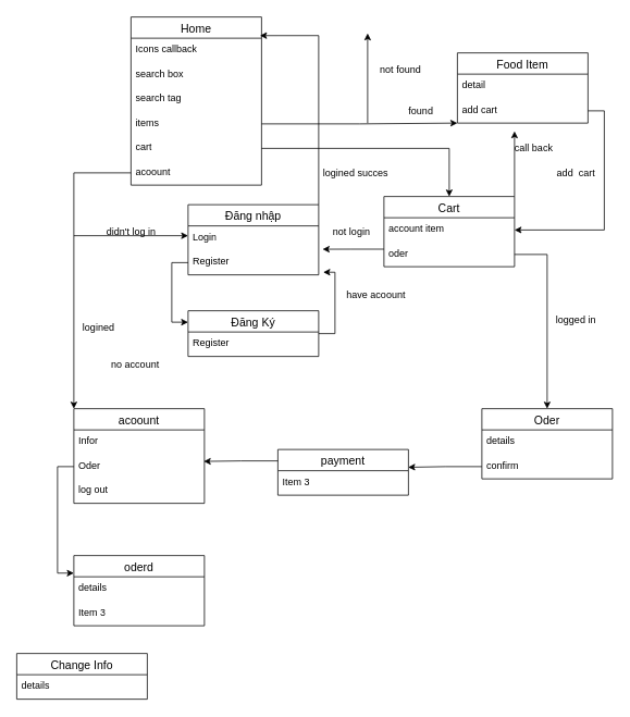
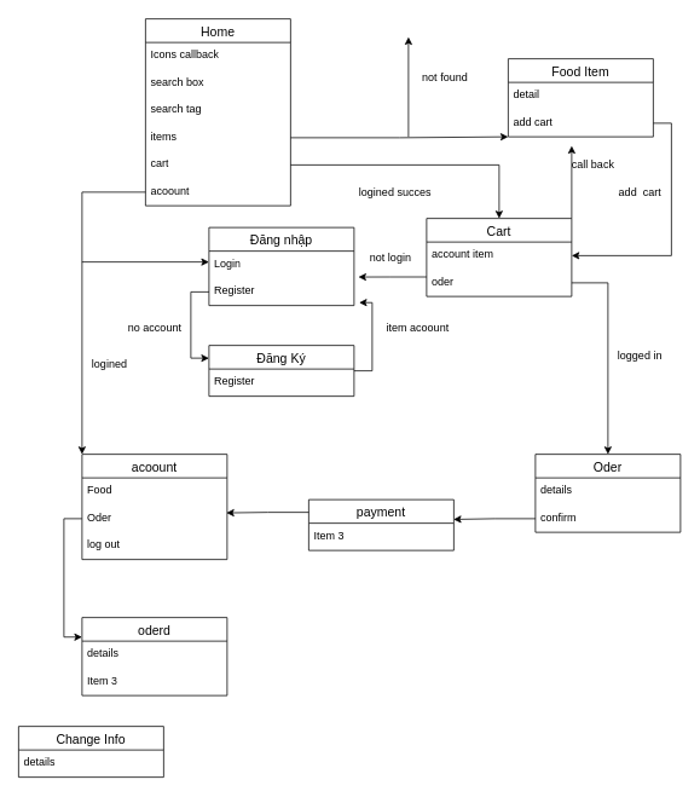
  <mxCell id="0" />
  <mxCell id="1" parent="0" />
  <mxCell id="2" value="Home" style="swimlane;fontStyle=0;childLayout=stackLayout;horizontal=1;startSize=26;horizontalStack=0;resizeParent=1;resizeParentMax=0;resizeLast=0;collapsible=1;marginBottom=0;align=center;fontSize=14;" parent="1" vertex="1"><mxGeometry x="160" y="20" width="160" height="206" as="geometry" /></mxCell>
  <mxCell id="3" value="Icons callback" style="text;strokeColor=none;fillColor=none;spacingLeft=4;spacingRight=4;overflow=hidden;rotatable=0;points=[[0,0.5],[1,0.5]];portConstraint=eastwest;fontSize=12;whiteSpace=wrap;html=1;" parent="2" vertex="1"><mxGeometry y="26" width="160" height="30" as="geometry" /></mxCell>
  <mxCell id="4" value="search box&amp;nbsp;" style="text;strokeColor=none;fillColor=none;spacingLeft=4;spacingRight=4;overflow=hidden;rotatable=0;points=[[0,0.5],[1,0.5]];portConstraint=eastwest;fontSize=12;whiteSpace=wrap;html=1;" parent="2" vertex="1"><mxGeometry y="56" width="160" height="30" as="geometry" /></mxCell>
  <mxCell id="5" value="search tag&amp;nbsp;&lt;br&gt;" style="text;strokeColor=none;fillColor=none;spacingLeft=4;spacingRight=4;overflow=hidden;rotatable=0;points=[[0,0.5],[1,0.5]];portConstraint=eastwest;fontSize=12;whiteSpace=wrap;html=1;" parent="2" vertex="1"><mxGeometry y="86" width="160" height="30" as="geometry" /></mxCell>
  <mxCell id="6" style="edgeStyle=orthogonalEdgeStyle;rounded=0;orthogonalLoop=1;jettySize=auto;html=1;exitX=1;exitY=0.5;exitDx=0;exitDy=0;" parent="2" source="7" edge="1"><mxGeometry relative="1" as="geometry"><mxPoint x="400" y="130" as="targetPoint" /></mxGeometry></mxCell>
  <mxCell id="7" value="items" style="text;strokeColor=none;fillColor=none;spacingLeft=4;spacingRight=4;overflow=hidden;rotatable=0;points=[[0,0.5],[1,0.5]];portConstraint=eastwest;fontSize=12;whiteSpace=wrap;html=1;" parent="2" vertex="1"><mxGeometry y="116" width="160" height="30" as="geometry" /></mxCell>
  <mxCell id="8" value="cart" style="text;strokeColor=none;fillColor=none;spacingLeft=4;spacingRight=4;overflow=hidden;rotatable=0;points=[[0,0.5],[1,0.5]];portConstraint=eastwest;fontSize=12;whiteSpace=wrap;html=1;" parent="2" vertex="1"><mxGeometry y="146" width="160" height="30" as="geometry" /></mxCell>
  <mxCell id="9" value="acoount&lt;br&gt;" style="text;strokeColor=none;fillColor=none;spacingLeft=4;spacingRight=4;overflow=hidden;rotatable=0;points=[[0,0.5],[1,0.5]];portConstraint=eastwest;fontSize=12;whiteSpace=wrap;html=1;" parent="2" vertex="1"><mxGeometry y="176" width="160" height="30" as="geometry" /></mxCell>
- <mxCell id="10" value="found" style="text;html=1;align=center;verticalAlign=middle;resizable=0;points=[];autosize=1;strokeColor=none;fillColor=none;" parent="1" vertex="1"><mxGeometry x="490" y="120" width="50" height="30" as="geometry" /></mxCell>
  <mxCell id="11" value="" style="endArrow=classic;html=1;rounded=0;" parent="1" edge="1"><mxGeometry width="50" height="50" relative="1" as="geometry"><mxPoint x="450" y="150" as="sourcePoint" /><mxPoint x="450" y="40" as="targetPoint" /></mxGeometry></mxCell>
  <mxCell id="12" value="not found" style="text;html=1;align=center;verticalAlign=middle;resizable=0;points=[];autosize=1;strokeColor=none;fillColor=none;" parent="1" vertex="1"><mxGeometry x="455" y="70" width="70" height="30" as="geometry" /></mxCell>
  <mxCell id="13" value="logined" style="text;html=1;align=center;verticalAlign=middle;resizable=0;points=[];autosize=1;strokeColor=none;fillColor=none;" parent="1" vertex="1"><mxGeometry x="90" y="386" width="60" height="30" as="geometry" /></mxCell>
  <mxCell id="14" value="" style="endArrow=classic;html=1;rounded=0;" parent="1" edge="1"><mxGeometry width="50" height="50" relative="1" as="geometry"><mxPoint x="90" y="288" as="sourcePoint" /><mxPoint x="230" y="288" as="targetPoint" /></mxGeometry></mxCell>
- <mxCell id="15" value="didn't log in" style="text;html=1;align=center;verticalAlign=middle;resizable=0;points=[];autosize=1;strokeColor=none;fillColor=none;" parent="1" vertex="1"><mxGeometry x="120" y="268" width="80" height="30" as="geometry" /></mxCell>
  <mxCell id="16" value="Đăng nhập" style="swimlane;fontStyle=0;childLayout=stackLayout;horizontal=1;startSize=26;horizontalStack=0;resizeParent=1;resizeParentMax=0;resizeLast=0;collapsible=1;marginBottom=0;align=center;fontSize=14;" parent="1" vertex="1"><mxGeometry x="230" y="250" width="160" height="86" as="geometry" /></mxCell>
  <mxCell id="17" value="Login" style="text;strokeColor=none;fillColor=none;spacingLeft=4;spacingRight=4;overflow=hidden;rotatable=0;points=[[0,0.5],[1,0.5]];portConstraint=eastwest;fontSize=12;whiteSpace=wrap;html=1;" parent="16" vertex="1"><mxGeometry y="26" width="160" height="30" as="geometry" /></mxCell>
  <mxCell id="18" value="Register" style="text;strokeColor=none;fillColor=none;spacingLeft=4;spacingRight=4;overflow=hidden;rotatable=0;points=[[0,0.5],[1,0.5]];portConstraint=eastwest;fontSize=12;whiteSpace=wrap;html=1;" parent="16" vertex="1"><mxGeometry y="56" width="160" height="30" as="geometry" /></mxCell>
  <mxCell id="19" value="acoount" style="swimlane;fontStyle=0;childLayout=stackLayout;horizontal=1;startSize=26;horizontalStack=0;resizeParent=1;resizeParentMax=0;resizeLast=0;collapsible=1;marginBottom=0;align=center;fontSize=14;" parent="1" vertex="1"><mxGeometry x="90" y="500" width="160" height="116" as="geometry" /></mxCell>
- <mxCell id="20" value="Infor" style="text;strokeColor=none;fillColor=none;spacingLeft=4;spacingRight=4;overflow=hidden;rotatable=0;points=[[0,0.5],[1,0.5]];portConstraint=eastwest;fontSize=12;whiteSpace=wrap;html=1;" parent="19" vertex="1"><mxGeometry y="26" width="160" height="30" as="geometry" /></mxCell>
+ <mxCell id="20" value="Food" style="text;strokeColor=none;fillColor=none;spacingLeft=4;spacingRight=4;overflow=hidden;rotatable=0;points=[[0,0.5],[1,0.5]];portConstraint=eastwest;fontSize=12;whiteSpace=wrap;html=1;" parent="19" vertex="1"><mxGeometry y="26" width="160" height="30" as="geometry" /></mxCell>
  <mxCell id="21" value="Oder" style="text;strokeColor=none;fillColor=none;spacingLeft=4;spacingRight=4;overflow=hidden;rotatable=0;points=[[0,0.5],[1,0.5]];portConstraint=eastwest;fontSize=12;whiteSpace=wrap;html=1;" parent="19" vertex="1"><mxGeometry y="56" width="160" height="30" as="geometry" /></mxCell>
  <mxCell id="22" value="log out" style="text;strokeColor=none;fillColor=none;spacingLeft=4;spacingRight=4;overflow=hidden;rotatable=0;points=[[0,0.5],[1,0.5]];portConstraint=eastwest;fontSize=12;whiteSpace=wrap;html=1;" parent="19" vertex="1"><mxGeometry y="86" width="160" height="30" as="geometry" /></mxCell>
  <mxCell id="23" value="Food Item" style="swimlane;fontStyle=0;childLayout=stackLayout;horizontal=1;startSize=26;horizontalStack=0;resizeParent=1;resizeParentMax=0;resizeLast=0;collapsible=1;marginBottom=0;align=center;fontSize=14;" parent="1" vertex="1"><mxGeometry x="560" y="64" width="160" height="86" as="geometry" /></mxCell>
  <mxCell id="24" value="detail" style="text;strokeColor=none;fillColor=none;spacingLeft=4;spacingRight=4;overflow=hidden;rotatable=0;points=[[0,0.5],[1,0.5]];portConstraint=eastwest;fontSize=12;whiteSpace=wrap;html=1;" parent="23" vertex="1"><mxGeometry y="26" width="160" height="30" as="geometry" /></mxCell>
  <mxCell id="25" value="add cart" style="text;strokeColor=none;fillColor=none;spacingLeft=4;spacingRight=4;overflow=hidden;rotatable=0;points=[[0,0.5],[1,0.5]];portConstraint=eastwest;fontSize=12;whiteSpace=wrap;html=1;" parent="23" vertex="1"><mxGeometry y="56" width="160" height="30" as="geometry" /></mxCell>
  <mxCell id="26" style="edgeStyle=orthogonalEdgeStyle;rounded=0;orthogonalLoop=1;jettySize=auto;html=1;exitX=1;exitY=0;exitDx=0;exitDy=0;" edge="1" parent="1" source="27"><mxGeometry relative="1" as="geometry"><mxPoint x="630" y="160" as="targetPoint" /></mxGeometry></mxCell>
  <mxCell id="27" value="Cart" style="swimlane;fontStyle=0;childLayout=stackLayout;horizontal=1;startSize=26;horizontalStack=0;resizeParent=1;resizeParentMax=0;resizeLast=0;collapsible=1;marginBottom=0;align=center;fontSize=14;" parent="1" vertex="1"><mxGeometry x="470" y="240" width="160" height="86" as="geometry" /></mxCell>
  <mxCell id="28" value="account item" style="text;strokeColor=none;fillColor=none;spacingLeft=4;spacingRight=4;overflow=hidden;rotatable=0;points=[[0,0.5],[1,0.5]];portConstraint=eastwest;fontSize=12;whiteSpace=wrap;html=1;" parent="27" vertex="1"><mxGeometry y="26" width="160" height="30" as="geometry" /></mxCell>
  <mxCell id="29" value="oder" style="text;strokeColor=none;fillColor=none;spacingLeft=4;spacingRight=4;overflow=hidden;rotatable=0;points=[[0,0.5],[1,0.5]];portConstraint=eastwest;fontSize=12;whiteSpace=wrap;html=1;" parent="27" vertex="1"><mxGeometry y="56" width="160" height="30" as="geometry" /></mxCell>
  <mxCell id="30" style="edgeStyle=orthogonalEdgeStyle;rounded=0;orthogonalLoop=1;jettySize=auto;html=1;exitX=1;exitY=0.5;exitDx=0;exitDy=0;entryX=1;entryY=0.5;entryDx=0;entryDy=0;" parent="1" source="25" target="28" edge="1"><mxGeometry relative="1" as="geometry" /></mxCell>
  <mxCell id="31" style="edgeStyle=orthogonalEdgeStyle;rounded=0;orthogonalLoop=1;jettySize=auto;html=1;exitX=1;exitY=0.5;exitDx=0;exitDy=0;entryX=0.5;entryY=0;entryDx=0;entryDy=0;" parent="1" source="8" target="27" edge="1"><mxGeometry relative="1" as="geometry" /></mxCell>
  <mxCell id="32" style="edgeStyle=orthogonalEdgeStyle;rounded=0;orthogonalLoop=1;jettySize=auto;html=1;exitX=0;exitY=0.75;exitDx=0;exitDy=0;entryX=1.03;entryY=-0.047;entryDx=0;entryDy=0;entryPerimeter=0;" parent="1" source="27" target="18" edge="1"><mxGeometry relative="1" as="geometry" /></mxCell>
  <mxCell id="33" value="not login" style="text;html=1;align=center;verticalAlign=middle;resizable=0;points=[];autosize=1;strokeColor=none;fillColor=none;" parent="1" vertex="1"><mxGeometry x="395" y="268" width="70" height="30" as="geometry" /></mxCell>
  <mxCell id="34" value="logged in" style="text;html=1;align=center;verticalAlign=middle;resizable=0;points=[];autosize=1;strokeColor=none;fillColor=none;" parent="1" vertex="1"><mxGeometry x="670" y="376" width="70" height="30" as="geometry" /></mxCell>
  <mxCell id="35" value="Oder" style="swimlane;fontStyle=0;childLayout=stackLayout;horizontal=1;startSize=26;horizontalStack=0;resizeParent=1;resizeParentMax=0;resizeLast=0;collapsible=1;marginBottom=0;align=center;fontSize=14;" parent="1" vertex="1"><mxGeometry x="590" y="500" width="160" height="86" as="geometry" /></mxCell>
  <mxCell id="36" value="details" style="text;strokeColor=none;fillColor=none;spacingLeft=4;spacingRight=4;overflow=hidden;rotatable=0;points=[[0,0.5],[1,0.5]];portConstraint=eastwest;fontSize=12;whiteSpace=wrap;html=1;" parent="35" vertex="1"><mxGeometry y="26" width="160" height="30" as="geometry" /></mxCell>
  <mxCell id="37" value="confirm" style="text;strokeColor=none;fillColor=none;spacingLeft=4;spacingRight=4;overflow=hidden;rotatable=0;points=[[0,0.5],[1,0.5]];portConstraint=eastwest;fontSize=12;whiteSpace=wrap;html=1;" parent="35" vertex="1"><mxGeometry y="56" width="160" height="30" as="geometry" /></mxCell>
  <mxCell id="38" value="oderd" style="swimlane;fontStyle=0;childLayout=stackLayout;horizontal=1;startSize=26;horizontalStack=0;resizeParent=1;resizeParentMax=0;resizeLast=0;collapsible=1;marginBottom=0;align=center;fontSize=14;" parent="1" vertex="1"><mxGeometry x="90" y="680" width="160" height="86" as="geometry" /></mxCell>
  <mxCell id="39" value="details" style="text;strokeColor=none;fillColor=none;spacingLeft=4;spacingRight=4;overflow=hidden;rotatable=0;points=[[0,0.5],[1,0.5]];portConstraint=eastwest;fontSize=12;whiteSpace=wrap;html=1;" parent="38" vertex="1"><mxGeometry y="26" width="160" height="30" as="geometry" /></mxCell>
  <mxCell id="40" value="Item 3" style="text;strokeColor=none;fillColor=none;spacingLeft=4;spacingRight=4;overflow=hidden;rotatable=0;points=[[0,0.5],[1,0.5]];portConstraint=eastwest;fontSize=12;whiteSpace=wrap;html=1;" parent="38" vertex="1"><mxGeometry y="56" width="160" height="30" as="geometry" /></mxCell>
  <mxCell id="41" value="payment" style="swimlane;fontStyle=0;childLayout=stackLayout;horizontal=1;startSize=26;horizontalStack=0;resizeParent=1;resizeParentMax=0;resizeLast=0;collapsible=1;marginBottom=0;align=center;fontSize=14;" parent="1" vertex="1"><mxGeometry x="340" y="550" width="160" height="56" as="geometry" /></mxCell>
  <mxCell id="42" value="Item 3" style="text;strokeColor=none;fillColor=none;spacingLeft=4;spacingRight=4;overflow=hidden;rotatable=0;points=[[0,0.5],[1,0.5]];portConstraint=eastwest;fontSize=12;whiteSpace=wrap;html=1;" parent="41" vertex="1"><mxGeometry y="26" width="160" height="30" as="geometry" /></mxCell>
  <mxCell id="43" style="edgeStyle=orthogonalEdgeStyle;rounded=0;orthogonalLoop=1;jettySize=auto;html=1;exitX=0;exitY=0.5;exitDx=0;exitDy=0;entryX=0.998;entryY=-0.14;entryDx=0;entryDy=0;entryPerimeter=0;" parent="1" source="37" target="42" edge="1"><mxGeometry relative="1" as="geometry" /></mxCell>
  <mxCell id="44" style="edgeStyle=orthogonalEdgeStyle;rounded=0;orthogonalLoop=1;jettySize=auto;html=1;exitX=0;exitY=0.25;exitDx=0;exitDy=0;entryX=0.995;entryY=0.287;entryDx=0;entryDy=0;entryPerimeter=0;" parent="1" source="41" target="21" edge="1"><mxGeometry relative="1" as="geometry" /></mxCell>
  <mxCell id="45" style="edgeStyle=orthogonalEdgeStyle;rounded=0;orthogonalLoop=1;jettySize=auto;html=1;exitX=0;exitY=0.5;exitDx=0;exitDy=0;entryX=0;entryY=0.25;entryDx=0;entryDy=0;" parent="1" source="21" target="38" edge="1"><mxGeometry relative="1" as="geometry" /></mxCell>
  <mxCell id="46" value="Đăng Ký" style="swimlane;fontStyle=0;childLayout=stackLayout;horizontal=1;startSize=26;horizontalStack=0;resizeParent=1;resizeParentMax=0;resizeLast=0;collapsible=1;marginBottom=0;align=center;fontSize=14;" parent="1" vertex="1"><mxGeometry x="230" y="380" width="160" height="56" as="geometry" /></mxCell>
  <mxCell id="47" value="Register" style="text;strokeColor=none;fillColor=none;spacingLeft=4;spacingRight=4;overflow=hidden;rotatable=0;points=[[0,0.5],[1,0.5]];portConstraint=eastwest;fontSize=12;whiteSpace=wrap;html=1;" parent="46" vertex="1"><mxGeometry y="26" width="160" height="30" as="geometry" /></mxCell>
  <mxCell id="48" style="edgeStyle=orthogonalEdgeStyle;rounded=0;orthogonalLoop=1;jettySize=auto;html=1;exitX=0;exitY=0.5;exitDx=0;exitDy=0;entryX=0;entryY=0;entryDx=0;entryDy=0;" parent="1" source="9" target="19" edge="1"><mxGeometry relative="1" as="geometry"><mxPoint x="90" y="490" as="targetPoint" /></mxGeometry></mxCell>
  <mxCell id="49" style="edgeStyle=orthogonalEdgeStyle;rounded=0;orthogonalLoop=1;jettySize=auto;html=1;exitX=1;exitY=0.5;exitDx=0;exitDy=0;entryX=0.5;entryY=0;entryDx=0;entryDy=0;" parent="1" source="29" target="35" edge="1"><mxGeometry relative="1" as="geometry"><mxPoint x="670" y="460" as="targetPoint" /></mxGeometry></mxCell>
  <mxCell id="50" style="edgeStyle=orthogonalEdgeStyle;rounded=0;orthogonalLoop=1;jettySize=auto;html=1;exitX=1;exitY=0.5;exitDx=0;exitDy=0;entryX=1.035;entryY=0.893;entryDx=0;entryDy=0;entryPerimeter=0;" parent="1" source="46" target="18" edge="1"><mxGeometry relative="1" as="geometry" /></mxCell>
  <mxCell id="51" style="edgeStyle=orthogonalEdgeStyle;rounded=0;orthogonalLoop=1;jettySize=auto;html=1;exitX=0;exitY=0.5;exitDx=0;exitDy=0;entryX=0;entryY=0.25;entryDx=0;entryDy=0;" parent="1" source="18" target="46" edge="1"><mxGeometry relative="1" as="geometry" /></mxCell>
- <mxCell id="52" style="edgeStyle=orthogonalEdgeStyle;rounded=0;orthogonalLoop=1;jettySize=auto;html=1;exitX=1;exitY=0;exitDx=0;exitDy=0;entryX=0.988;entryY=-0.106;entryDx=0;entryDy=0;entryPerimeter=0;" parent="1" source="16" target="3" edge="1"><mxGeometry relative="1" as="geometry" /></mxCell>
  <mxCell id="53" value="logined succes" style="text;html=1;align=center;verticalAlign=middle;resizable=0;points=[];autosize=1;strokeColor=none;fillColor=none;" parent="1" vertex="1"><mxGeometry x="385" y="196" width="100" height="30" as="geometry" /></mxCell>
- <mxCell id="54" value="no account" style="text;html=1;align=center;verticalAlign=middle;resizable=0;points=[];autosize=1;strokeColor=none;fillColor=none;" parent="1" vertex="1"><mxGeometry x="125" y="431" width="80" height="30" as="geometry" /></mxCell>
- <mxCell id="55" value="have acoount" style="text;html=1;align=center;verticalAlign=middle;resizable=0;points=[];autosize=1;strokeColor=none;fillColor=none;" parent="1" vertex="1"><mxGeometry x="410" y="346" width="100" height="30" as="geometry" /></mxCell>
+ <mxCell id="54" value="no account" style="text;html=1;align=center;verticalAlign=middle;resizable=0;points=[];autosize=1;strokeColor=none;fillColor=none;" parent="1" vertex="1"><mxGeometry x="130" y="346" width="80" height="30" as="geometry" /></mxCell>
+ <mxCell id="55" value="item acoount" style="text;html=1;align=center;verticalAlign=middle;resizable=0;points=[];autosize=1;strokeColor=none;fillColor=none;" parent="1" vertex="1"><mxGeometry x="410" y="346" width="100" height="30" as="geometry" /></mxCell>
  <mxCell id="56" value="add&amp;nbsp; cart" style="text;html=1;align=center;verticalAlign=middle;resizable=0;points=[];autosize=1;strokeColor=none;fillColor=none;" parent="1" vertex="1"><mxGeometry x="670" y="196" width="70" height="30" as="geometry" /></mxCell>
  <mxCell id="57" value="Change Info" style="swimlane;fontStyle=0;childLayout=stackLayout;horizontal=1;startSize=26;horizontalStack=0;resizeParent=1;resizeParentMax=0;resizeLast=0;collapsible=1;marginBottom=0;align=center;fontSize=14;" parent="1" vertex="1"><mxGeometry x="20" y="800" width="160" height="56" as="geometry" /></mxCell>
  <mxCell id="58" value="details" style="text;strokeColor=none;fillColor=none;spacingLeft=4;spacingRight=4;overflow=hidden;rotatable=0;points=[[0,0.5],[1,0.5]];portConstraint=eastwest;fontSize=12;whiteSpace=wrap;html=1;" parent="57" vertex="1"><mxGeometry y="26" width="160" height="30" as="geometry" /></mxCell>
  <mxCell id="59" value="call back&amp;nbsp;" style="text;html=1;align=center;verticalAlign=middle;resizable=0;points=[];autosize=1;strokeColor=none;fillColor=none;" vertex="1" parent="1"><mxGeometry x="620" y="166" width="70" height="30" as="geometry" /></mxCell>
